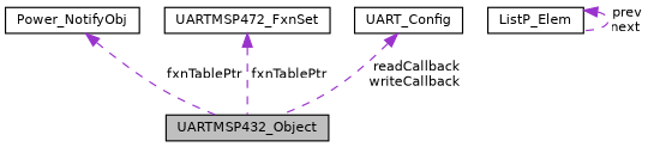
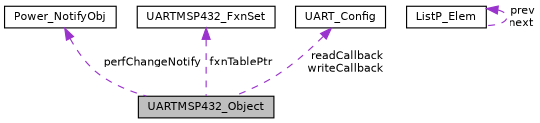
  digraph {
    node [color=black fillcolor=white fontname=Helvetica fontsize=10 shape=record style=filled]
    edge [color=darkorchid3 dir=back fontname=Helvetica fontsize=10 labelfontname=Helvetica labelfontsize=10 style=dashed]
    n1 [fillcolor=grey75 fontcolor=black height=0.2 label=UARTMSP432_Object width=0.4]
    n2 [height=0.2 label=Power_NotifyObj width=0.4]
    n3 [height=0.2 label=ListP_Elem width=0.4]
-   n4 [height=0.2 label=UARTMSP472_FxnSet width=0.4]
+   n4 [height=0.2 label=UARTMSP432_FxnSet width=0.4]
    n5 [height=0.2 label=UART_Config width=0.4]
-   n2 -> n1 [label=" fxnTablePtr"]
+   n2 -> n1 [label=" perfChangeNotify"]
    n3 -> n3 [label=" prev\nnext"]
    n4 -> n1 [label=" fxnTablePtr"]
    n5 -> n1 [label=" readCallback\nwriteCallback"]
  }
